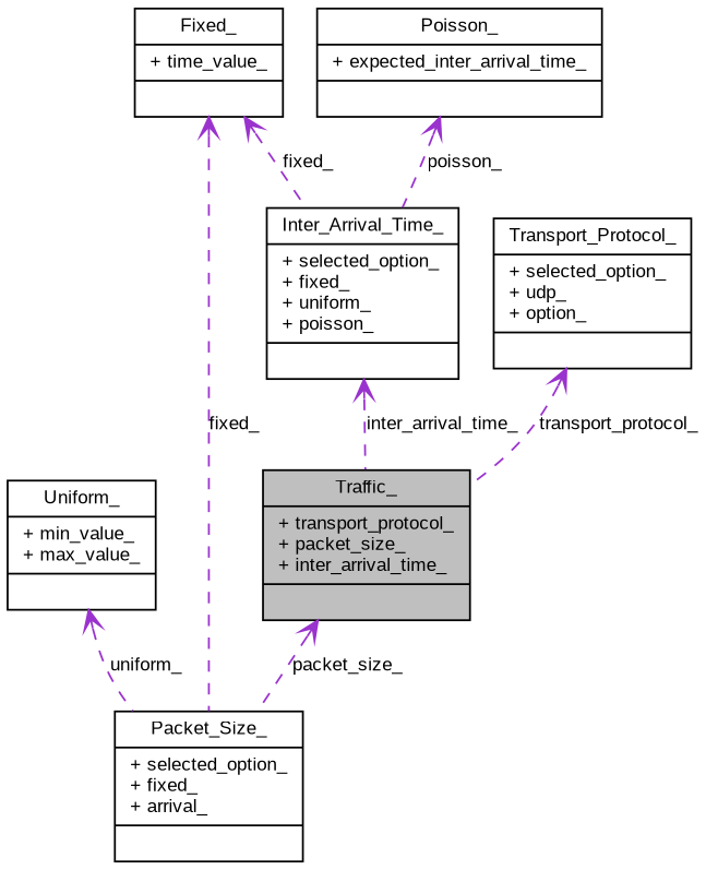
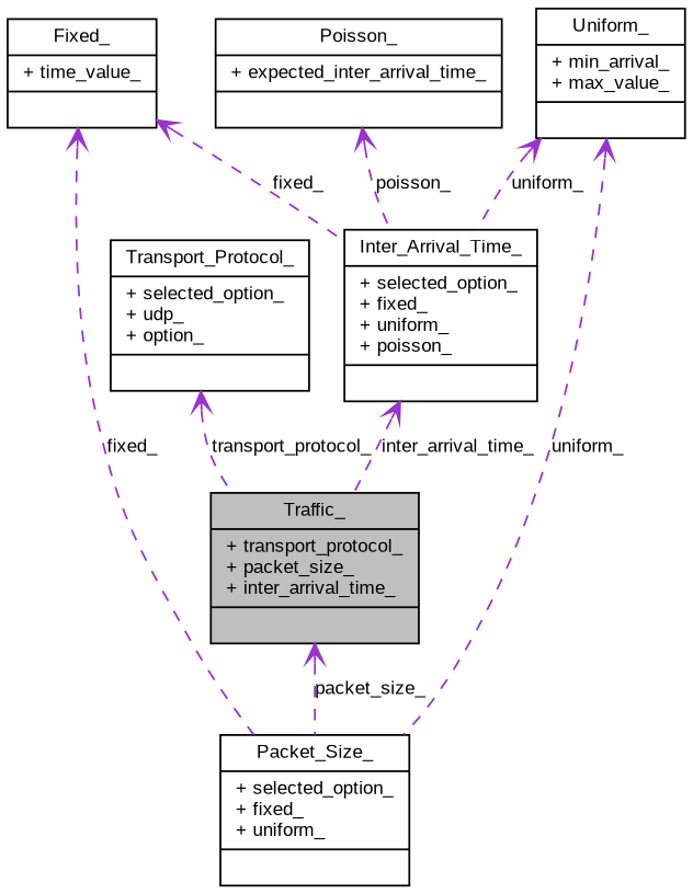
  digraph {
    fontname="Liberation Sans"
    node [color=black fillcolor=white fontname="Liberation Sans" fontsize=10 shape=record style=filled]
    edge [arrowtail=open color=darkorchid3 dir=back fontname="Liberation Sans" fontsize=10 labelfontname=FreeSans labelfontsize=10 style=dashed]
    n1 [fillcolor=grey75 fontcolor=black height=0.2 label="{Traffic_\n|+ transport_protocol_\l+ packet_size_\l+ inter_arrival_time_\l|}" width=0.4]
-   n2 [height=0.2 label="{Packet_Size_\n|+ selected_option_\l+ fixed_\l+ arrival_\l|}" width=0.4]
+   n2 [height=0.2 label="{Packet_Size_\n|+ selected_option_\l+ fixed_\l+ uniform_\l|}" width=0.4]
    n3 [height=0.2 label="{Inter_Arrival_Time_\n|+ selected_option_\l+ fixed_\l+ uniform_\l+ poisson_\l|}" width=0.4]
    n4 [height=0.2 label="{Poisson_\n|+ expected_inter_arrival_time_\l|}" width=0.4]
-   n5 [height=0.2 label="{Uniform_\n|+ min_value_\l+ max_value_\l|}" width=0.4]
+   n5 [height=0.2 label="{Uniform_\n|+ min_arrival_\l+ max_value_\l|}" width=0.4]
    n6 [height=0.2 label="{Fixed_\n|+ time_value_\l|}" width=0.4]
    n7 [height=0.2 label="{Transport_Protocol_\n|+ selected_option_\l+ udp_\l+ option_\l|}" width=0.4]
    n1 -> n2 [label=packet_size_]
    n3 -> n1 [label=inter_arrival_time_]
    n4 -> n3 [label=poisson_]
    n5 -> n2 [label=uniform_]
+   n5 -> n3 [label=uniform_]
    n6 -> n2 [label=fixed_]
    n6 -> n3 [label=fixed_]
    n7 -> n1 [label=transport_protocol_]
  }
